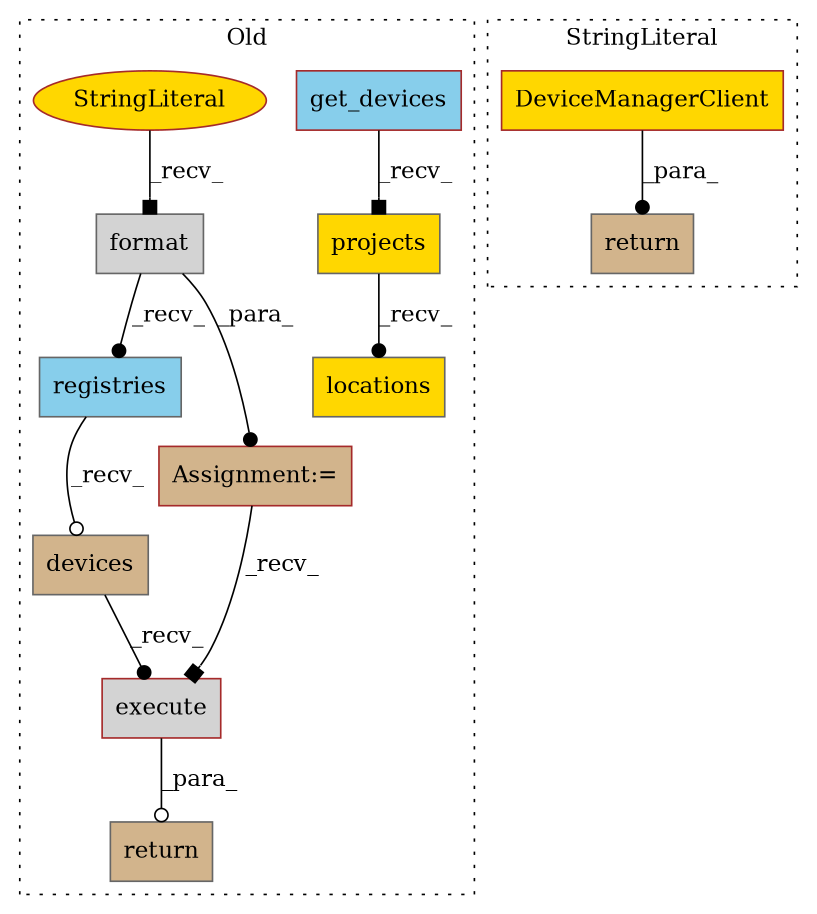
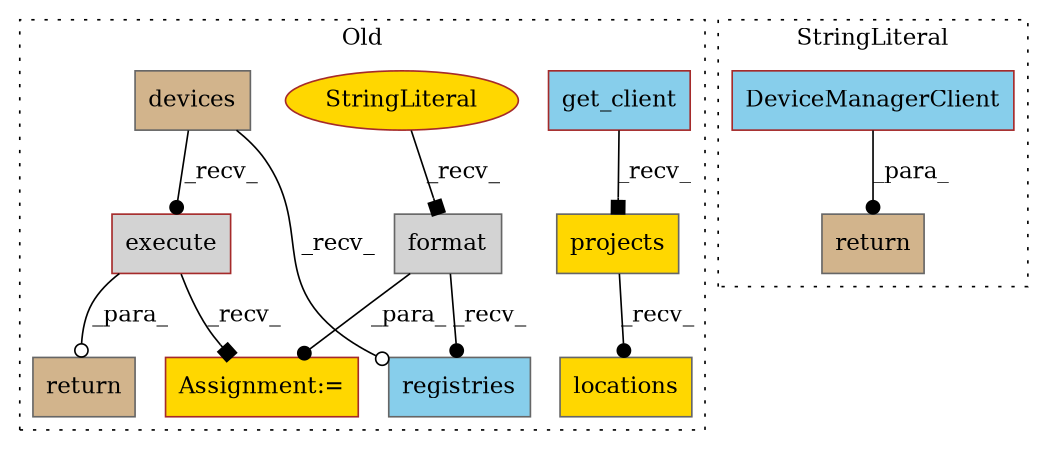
  digraph {
    node [a=32 color=gray40 fillcolor=tan l=9 shape=box style=filled]
    edge [arrowhead=dot]
    n1 [fillcolor=skyblue l=12 label=registries s=12198]
-   n2 [color=brown fillcolor=skyblue l="11,1" label=get_devices s="11723,11754"]
+   n2 [color=brown fillcolor=skyblue l="11,1" label=get_client s="11723,11754"]
    n3 [fillcolor=gold l=10 label=projects s=12175]
    n4 [color=brown fillcolor=lightgrey label=execute s=12260]
    n5 [fillcolor=gold l=11 label=locations s=12186]
    n6 [a=41 l=7 label=return s=12161]
    n7 [label=devices s=12211]
-   n8 [a=7 color=brown l=1 label="Assignment:=" s=12107]
+   n8 [a=7 color=brown fillcolor=gold l=1 label="Assignment:=" s=12107]
    n9 [fillcolor=lightgrey l="7,1" label=format s="12124,12154"]
    n10 [a=45 color=brown fillcolor=gold l=15 label=StringLiteral s=12108 shape=ellipse]
    n11 [a=41 l=7 label=return s=11748]
-   n12 [color=brown fillcolor=gold l=21 label=DeviceManagerClient s=11193]
+   n12 [color=brown fillcolor=skyblue l=21 label=DeviceManagerClient s=11193]
    subgraph cluster_1 {
      label=Old
      style=dotted
      n1
      n2
      n3
      n4
      n5
      n6
      n7
      n8
      n9
      n10
    }
    subgraph cluster_2 {
      label=StringLiteral
      style=dotted
      n11
      n12
    }
-   n1 -> n7 [arrowhead=odot label=_recv_]
+   n7 -> n1 [arrowhead=odot label=_recv_]
    n2 -> n3 [arrowhead=box label=_recv_]
    n3 -> n5 [label=_recv_]
    n4 -> n6 [arrowhead=odot label=_para_]
    n7 -> n4 [label=_recv_]
-   n8 -> n4 [arrowhead=box label=_recv_]
+   n4 -> n8 [arrowhead=box label=_recv_]
    n9 -> n1 [label=_recv_]
    n9 -> n8 [label=_para_]
    n10 -> n9 [arrowhead=box label=_recv_]
    n12 -> n11 [label=_para_]
  }
